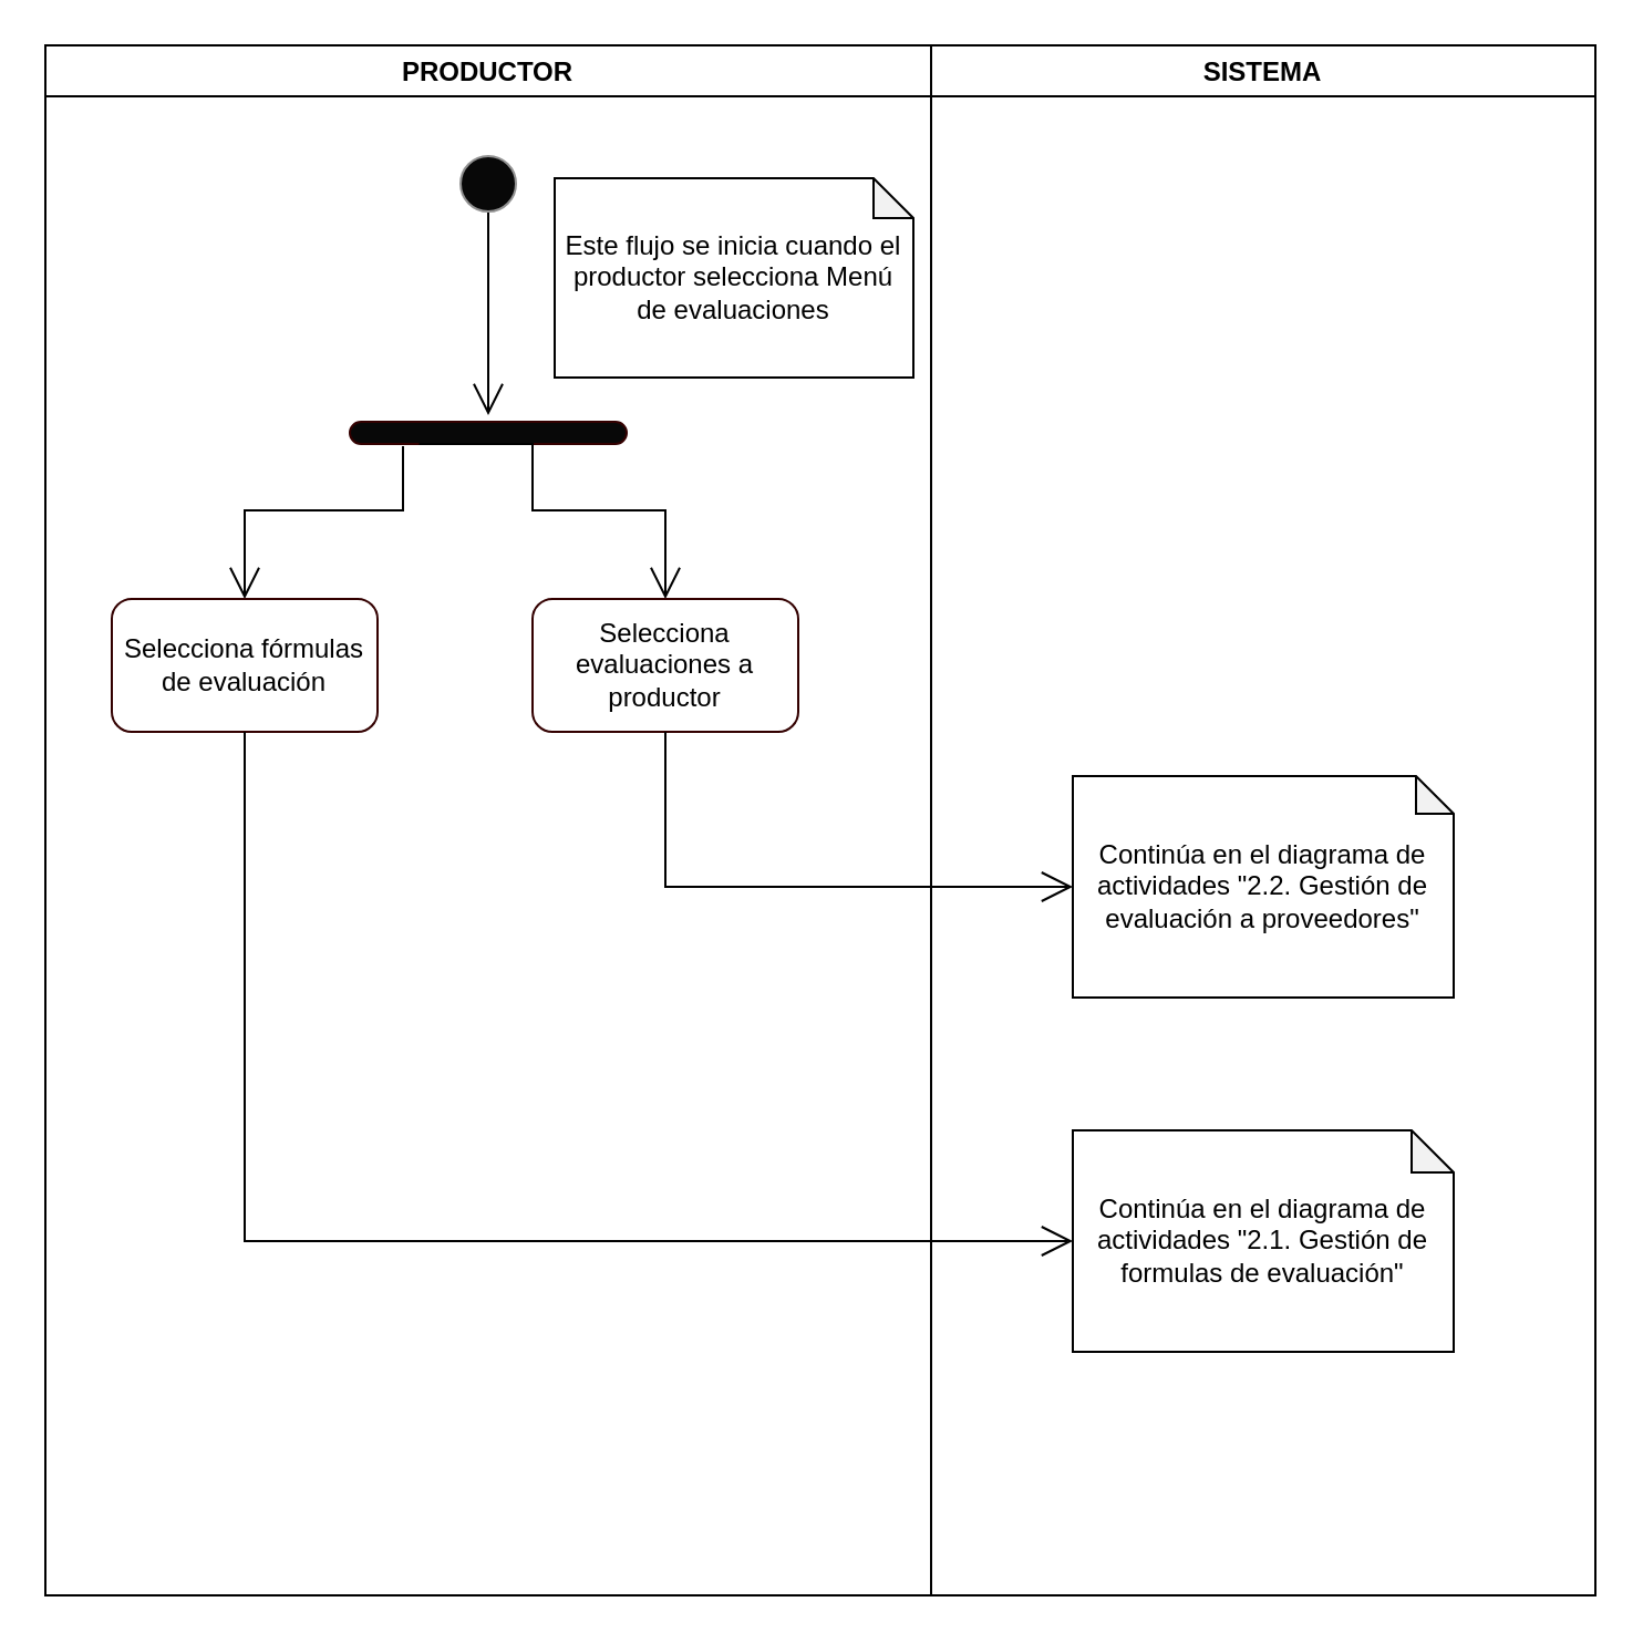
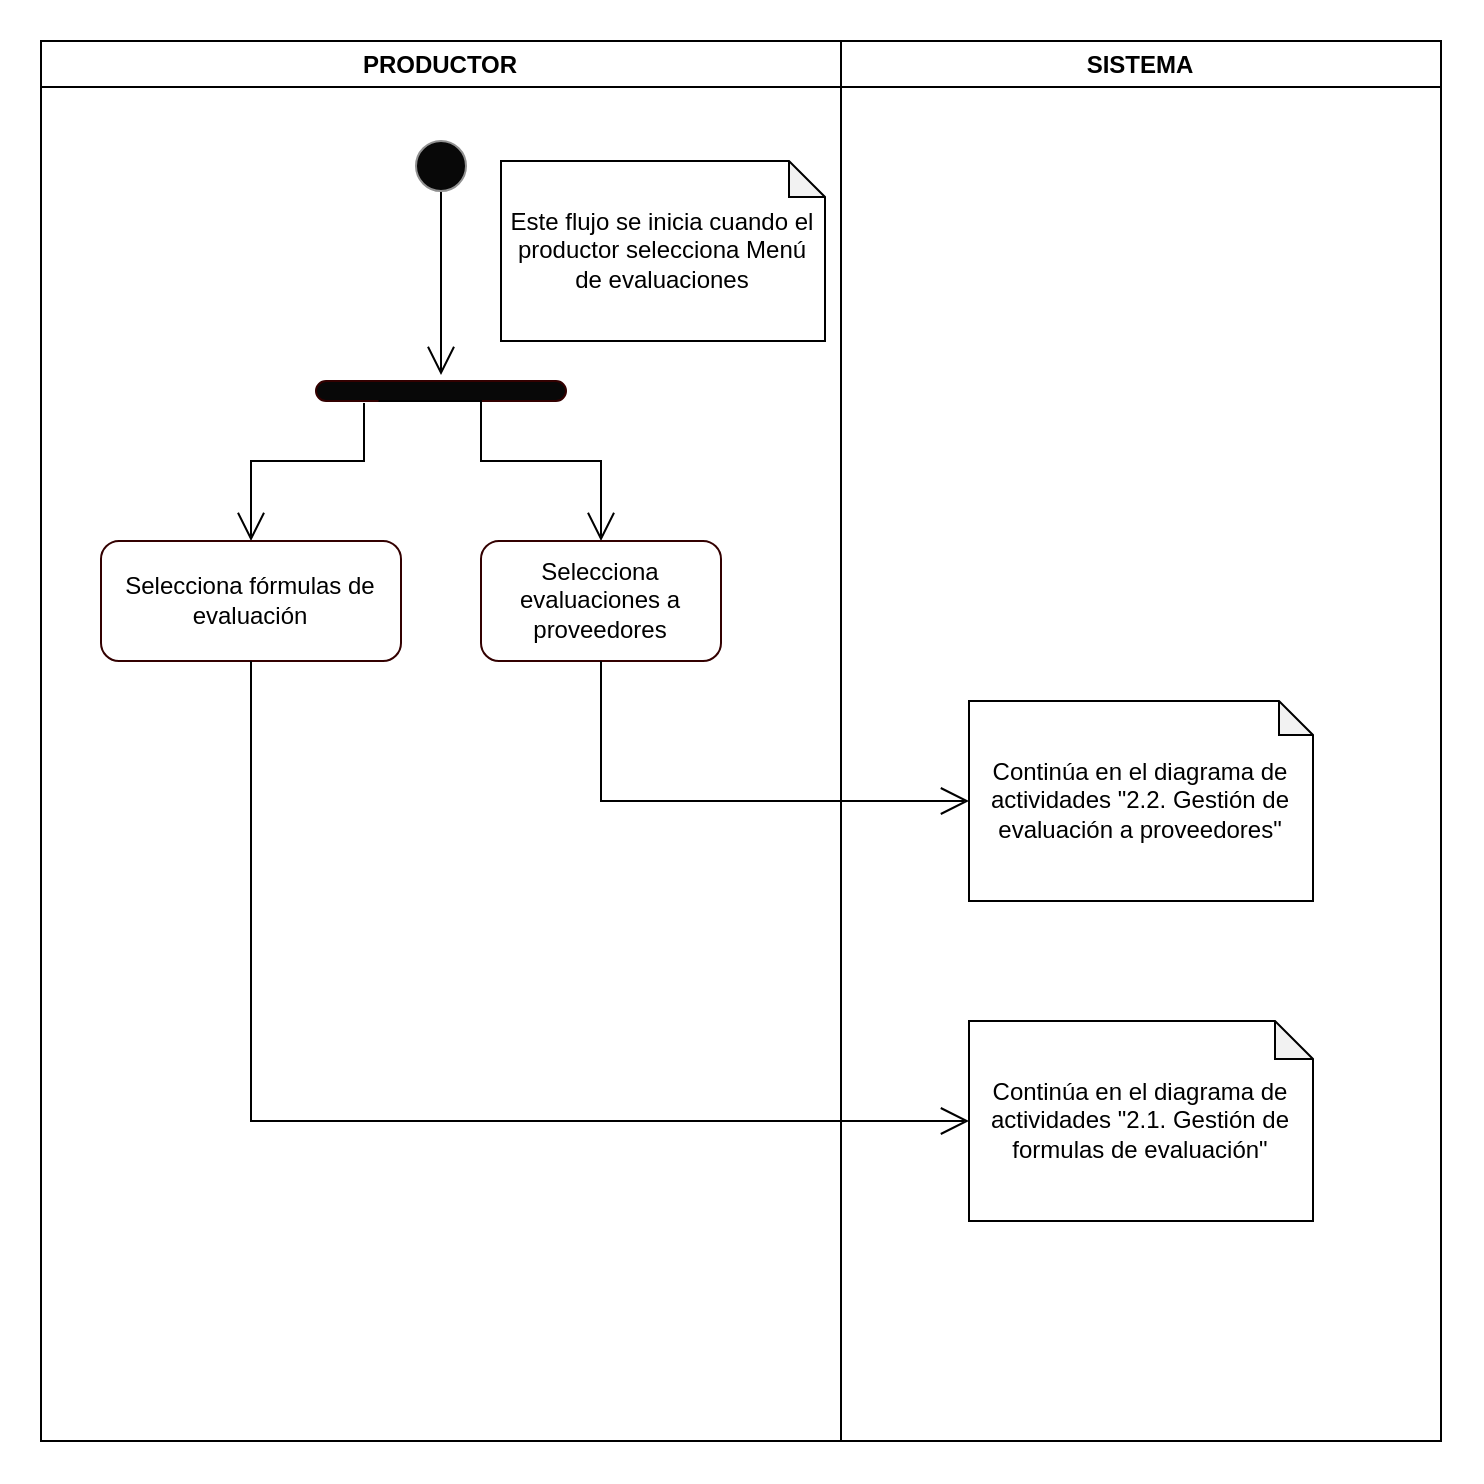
  <mxCell id="0" />
  <mxCell id="1" parent="0" />
  <mxCell id="2" value="PRODUCTOR" style="swimlane;gradientColor=none;" parent="1" vertex="1"><mxGeometry x="20" y="20" width="400" height="700" as="geometry" /></mxCell>
  <mxCell id="3" style="edgeStyle=orthogonalEdgeStyle;rounded=0;orthogonalLoop=1;jettySize=auto;html=1;endSize=12;endArrow=open;endFill=0;" parent="2" source="4" edge="1"><mxGeometry relative="1" as="geometry"><mxPoint x="200" y="167" as="targetPoint" /></mxGeometry></mxCell>
  <mxCell id="4" value="" style="ellipse;whiteSpace=wrap;html=1;aspect=fixed;strokeColor=#919191;fillColor=#080808;gradientColor=none;" parent="2" vertex="1"><mxGeometry x="187.5" y="50" width="25" height="25" as="geometry" /></mxCell>
  <mxCell id="5" value="" style="rounded=1;whiteSpace=wrap;html=1;strokeColor=#330000;fillColor=#080808;gradientColor=none;arcSize=50;" parent="2" vertex="1"><mxGeometry x="137.5" y="170" width="125" height="10" as="geometry" /></mxCell>
  <mxCell id="6" style="edgeStyle=orthogonalEdgeStyle;rounded=0;orthogonalLoop=1;jettySize=auto;html=1;exitX=0.5;exitY=0;exitDx=0;exitDy=0;entryX=0.192;entryY=1.1;entryDx=0;entryDy=0;endArrow=none;endFill=0;endSize=12;startArrow=open;startFill=0;targetPerimeterSpacing=0;startSize=12;entryPerimeter=0;" parent="2" source="7" target="5" edge="1"><mxGeometry relative="1" as="geometry" /></mxCell>
- <mxCell id="7" value="Selecciona fórmulas de evaluación" style="rounded=1;whiteSpace=wrap;html=1;strokeColor=#330000;fillColor=#FFFFFF;gradientColor=none;" parent="2" vertex="1"><mxGeometry x="30" y="250" width="120" height="60" as="geometry" /></mxCell>
+ <mxCell id="7" value="Selecciona fórmulas de evaluación" style="rounded=1;whiteSpace=wrap;html=1;strokeColor=#330000;fillColor=#FFFFFF;gradientColor=none;" parent="2" vertex="1"><mxGeometry x="30" y="250" width="150" height="60" as="geometry" /></mxCell>
  <mxCell id="8" style="edgeStyle=orthogonalEdgeStyle;rounded=0;orthogonalLoop=1;jettySize=auto;html=1;exitX=0.5;exitY=0;exitDx=0;exitDy=0;entryX=0.25;entryY=1;entryDx=0;entryDy=0;endArrow=none;endFill=0;startArrow=open;startFill=0;sourcePerimeterSpacing=0;startSize=12;" parent="2" source="9" target="5" edge="1"><mxGeometry relative="1" as="geometry"><Array as="points"><mxPoint x="280" y="210" /><mxPoint x="220" y="210" /><mxPoint x="220" y="180" /></Array></mxGeometry></mxCell>
- <mxCell id="9" value="Selecciona evaluaciones a productor" style="rounded=1;whiteSpace=wrap;html=1;strokeColor=#330000;fillColor=#FFFFFF;gradientColor=none;" parent="2" vertex="1"><mxGeometry x="220" y="250" width="120" height="60" as="geometry" /></mxCell>
+ <mxCell id="9" value="Selecciona evaluaciones a proveedores" style="rounded=1;whiteSpace=wrap;html=1;strokeColor=#330000;fillColor=#FFFFFF;gradientColor=none;" parent="2" vertex="1"><mxGeometry x="220" y="250" width="120" height="60" as="geometry" /></mxCell>
  <mxCell id="10" value="Este flujo se inicia cuando el productor selecciona Menú de evaluaciones" style="shape=note;whiteSpace=wrap;html=1;backgroundOutline=1;darkOpacity=0.05;size=18;" vertex="1" parent="2"><mxGeometry x="230" y="60" width="162" height="90" as="geometry" /></mxCell>
  <mxCell id="11" value="SISTEMA" style="swimlane;gradientColor=none;" parent="1" vertex="1"><mxGeometry x="420" y="20" width="300" height="700" as="geometry" /></mxCell>
  <mxCell id="12" value="Continúa en el diagrama de actividades &quot;2.2. Gestión de evaluación a proveedores&quot;" style="shape=note;whiteSpace=wrap;html=1;backgroundOutline=1;darkOpacity=0.05;size=17;" parent="11" vertex="1"><mxGeometry x="64" y="330" width="172" height="100" as="geometry" /></mxCell>
  <mxCell id="13" value="Continúa en el diagrama de actividades &quot;2.1. Gestión de formulas de evaluación&quot;" style="shape=note;whiteSpace=wrap;html=1;backgroundOutline=1;darkOpacity=0.05;size=19;" parent="11" vertex="1"><mxGeometry x="64" y="490" width="172" height="100" as="geometry" /></mxCell>
  <mxCell id="14" style="edgeStyle=orthogonalEdgeStyle;rounded=0;orthogonalLoop=1;jettySize=auto;html=1;exitX=0;exitY=0.5;exitDx=0;exitDy=0;exitPerimeter=0;startArrow=open;startFill=0;startSize=12;sourcePerimeterSpacing=0;endArrow=none;endFill=0;" parent="1" source="13" target="7" edge="1"><mxGeometry relative="1" as="geometry" /></mxCell>
  <mxCell id="15" style="edgeStyle=orthogonalEdgeStyle;rounded=0;orthogonalLoop=1;jettySize=auto;html=1;exitX=0;exitY=0.5;exitDx=0;exitDy=0;exitPerimeter=0;entryX=0.5;entryY=1;entryDx=0;entryDy=0;startArrow=open;startFill=0;startSize=12;sourcePerimeterSpacing=0;endArrow=none;endFill=0;" parent="1" source="12" target="9" edge="1"><mxGeometry relative="1" as="geometry" /></mxCell>
